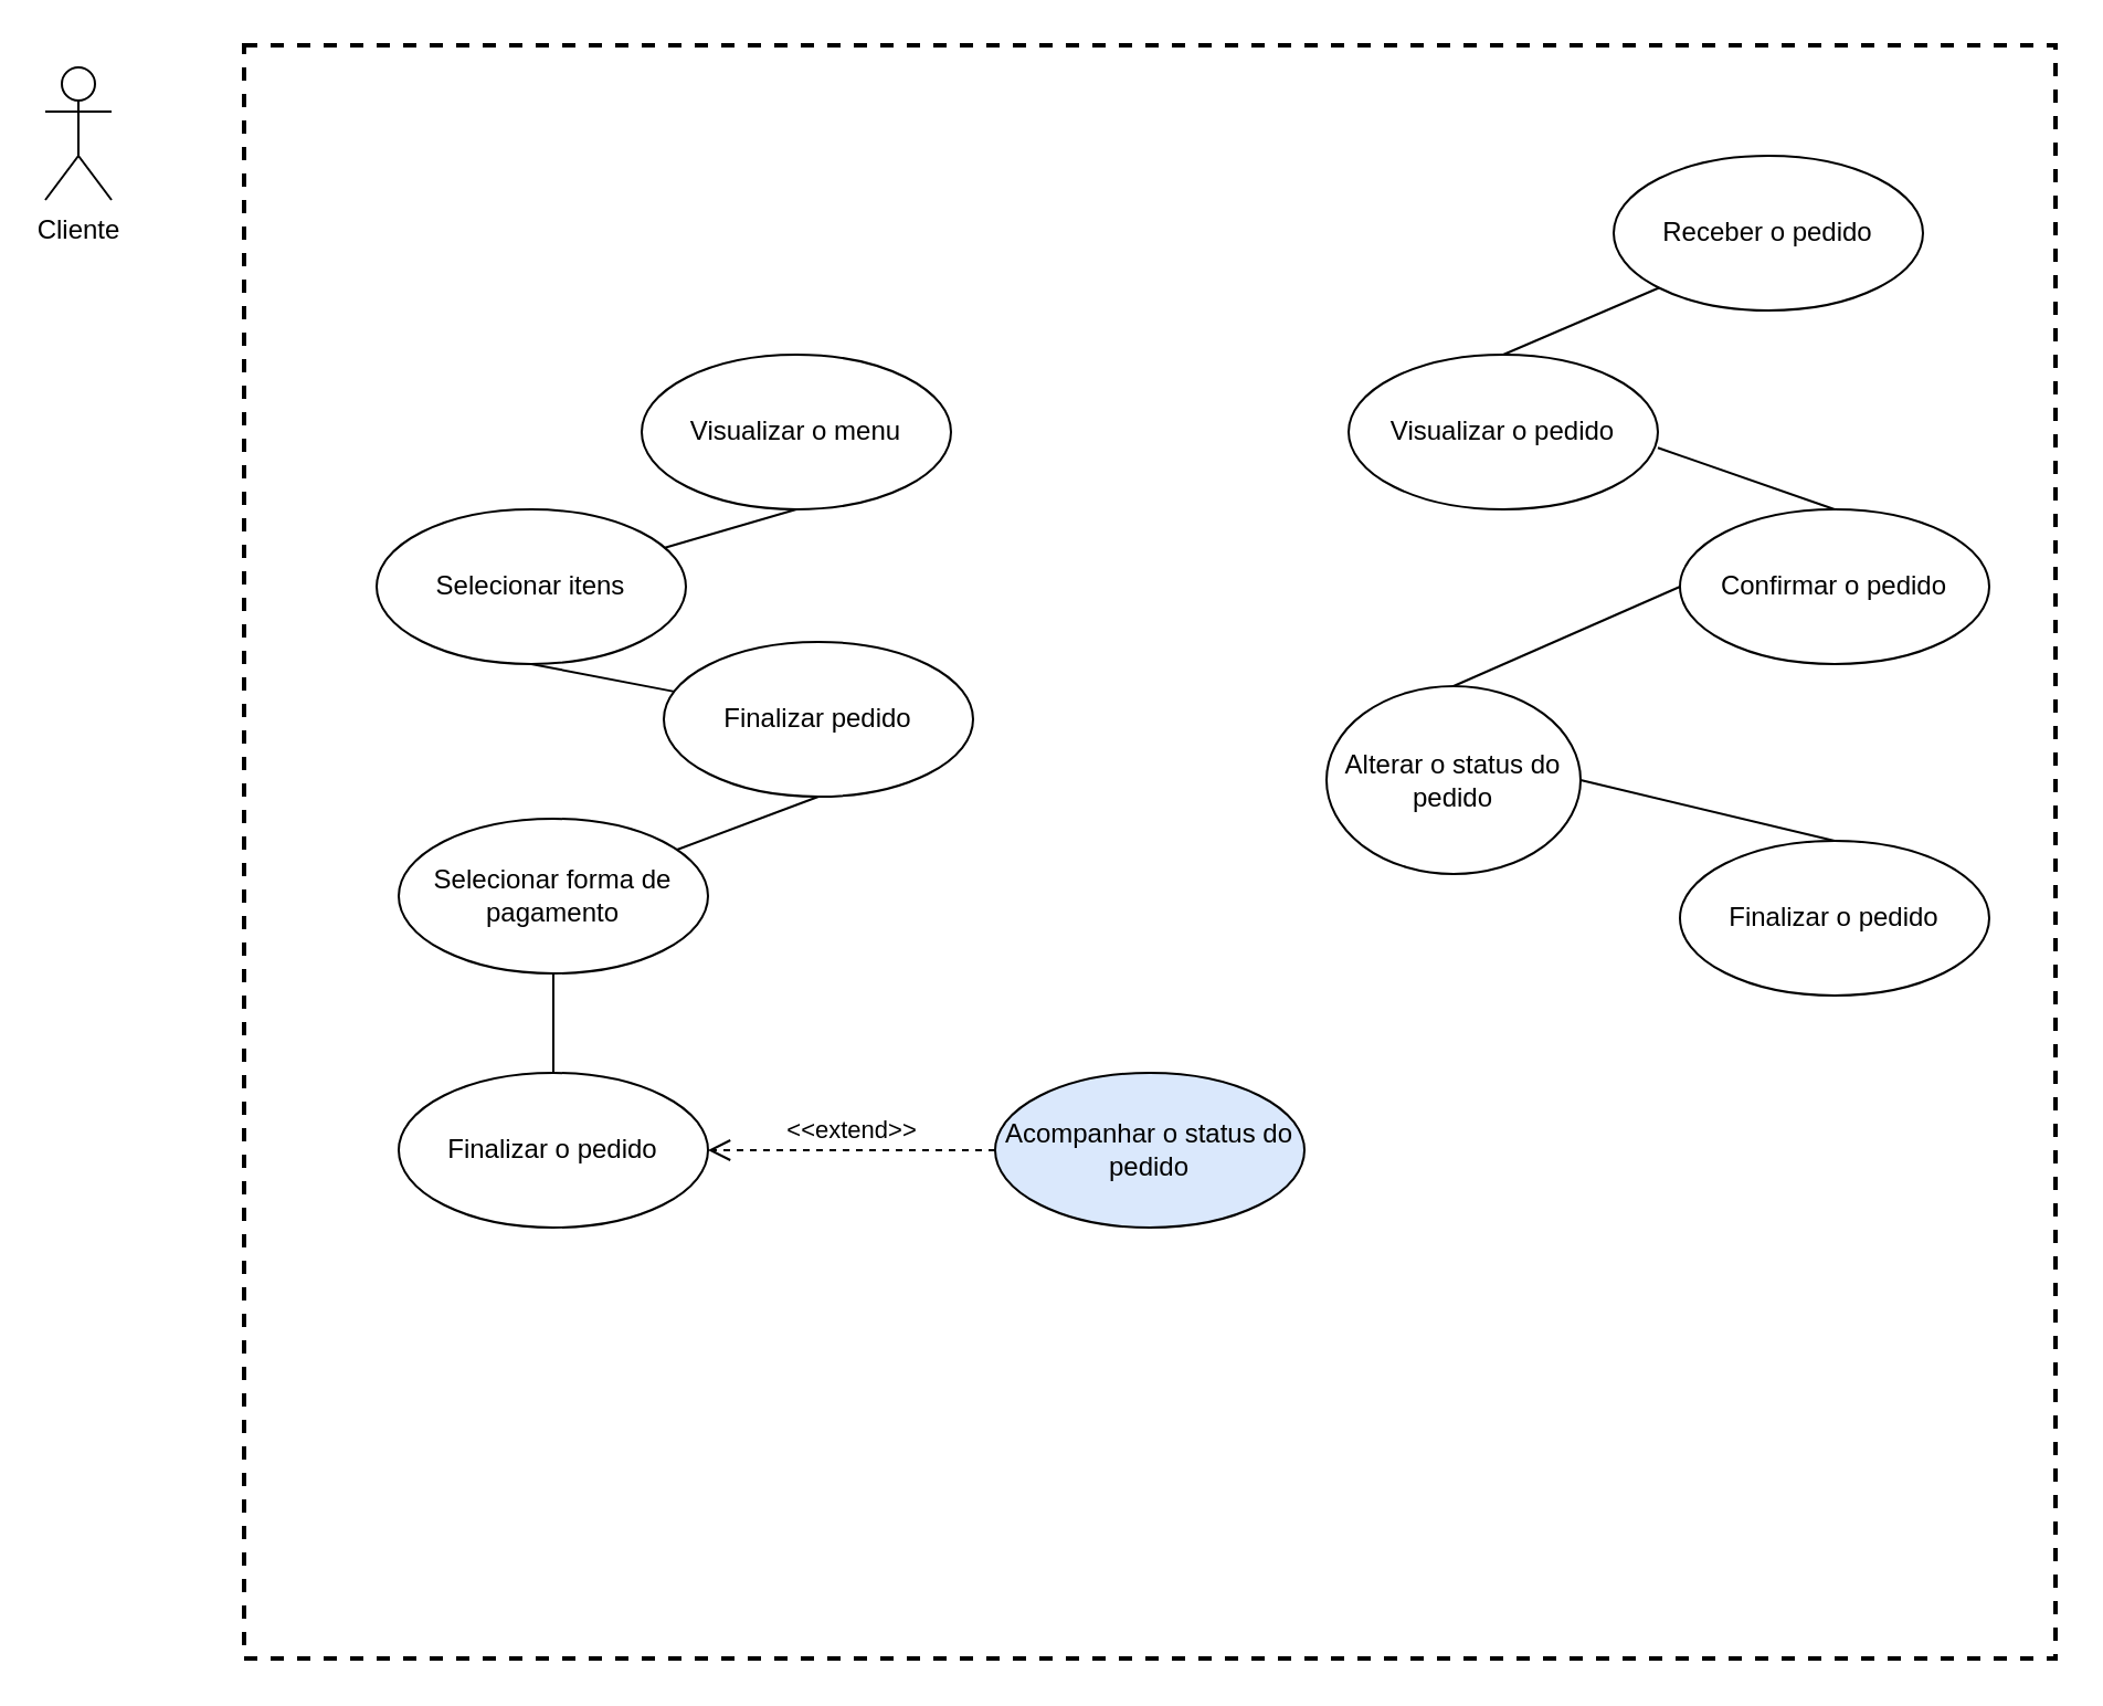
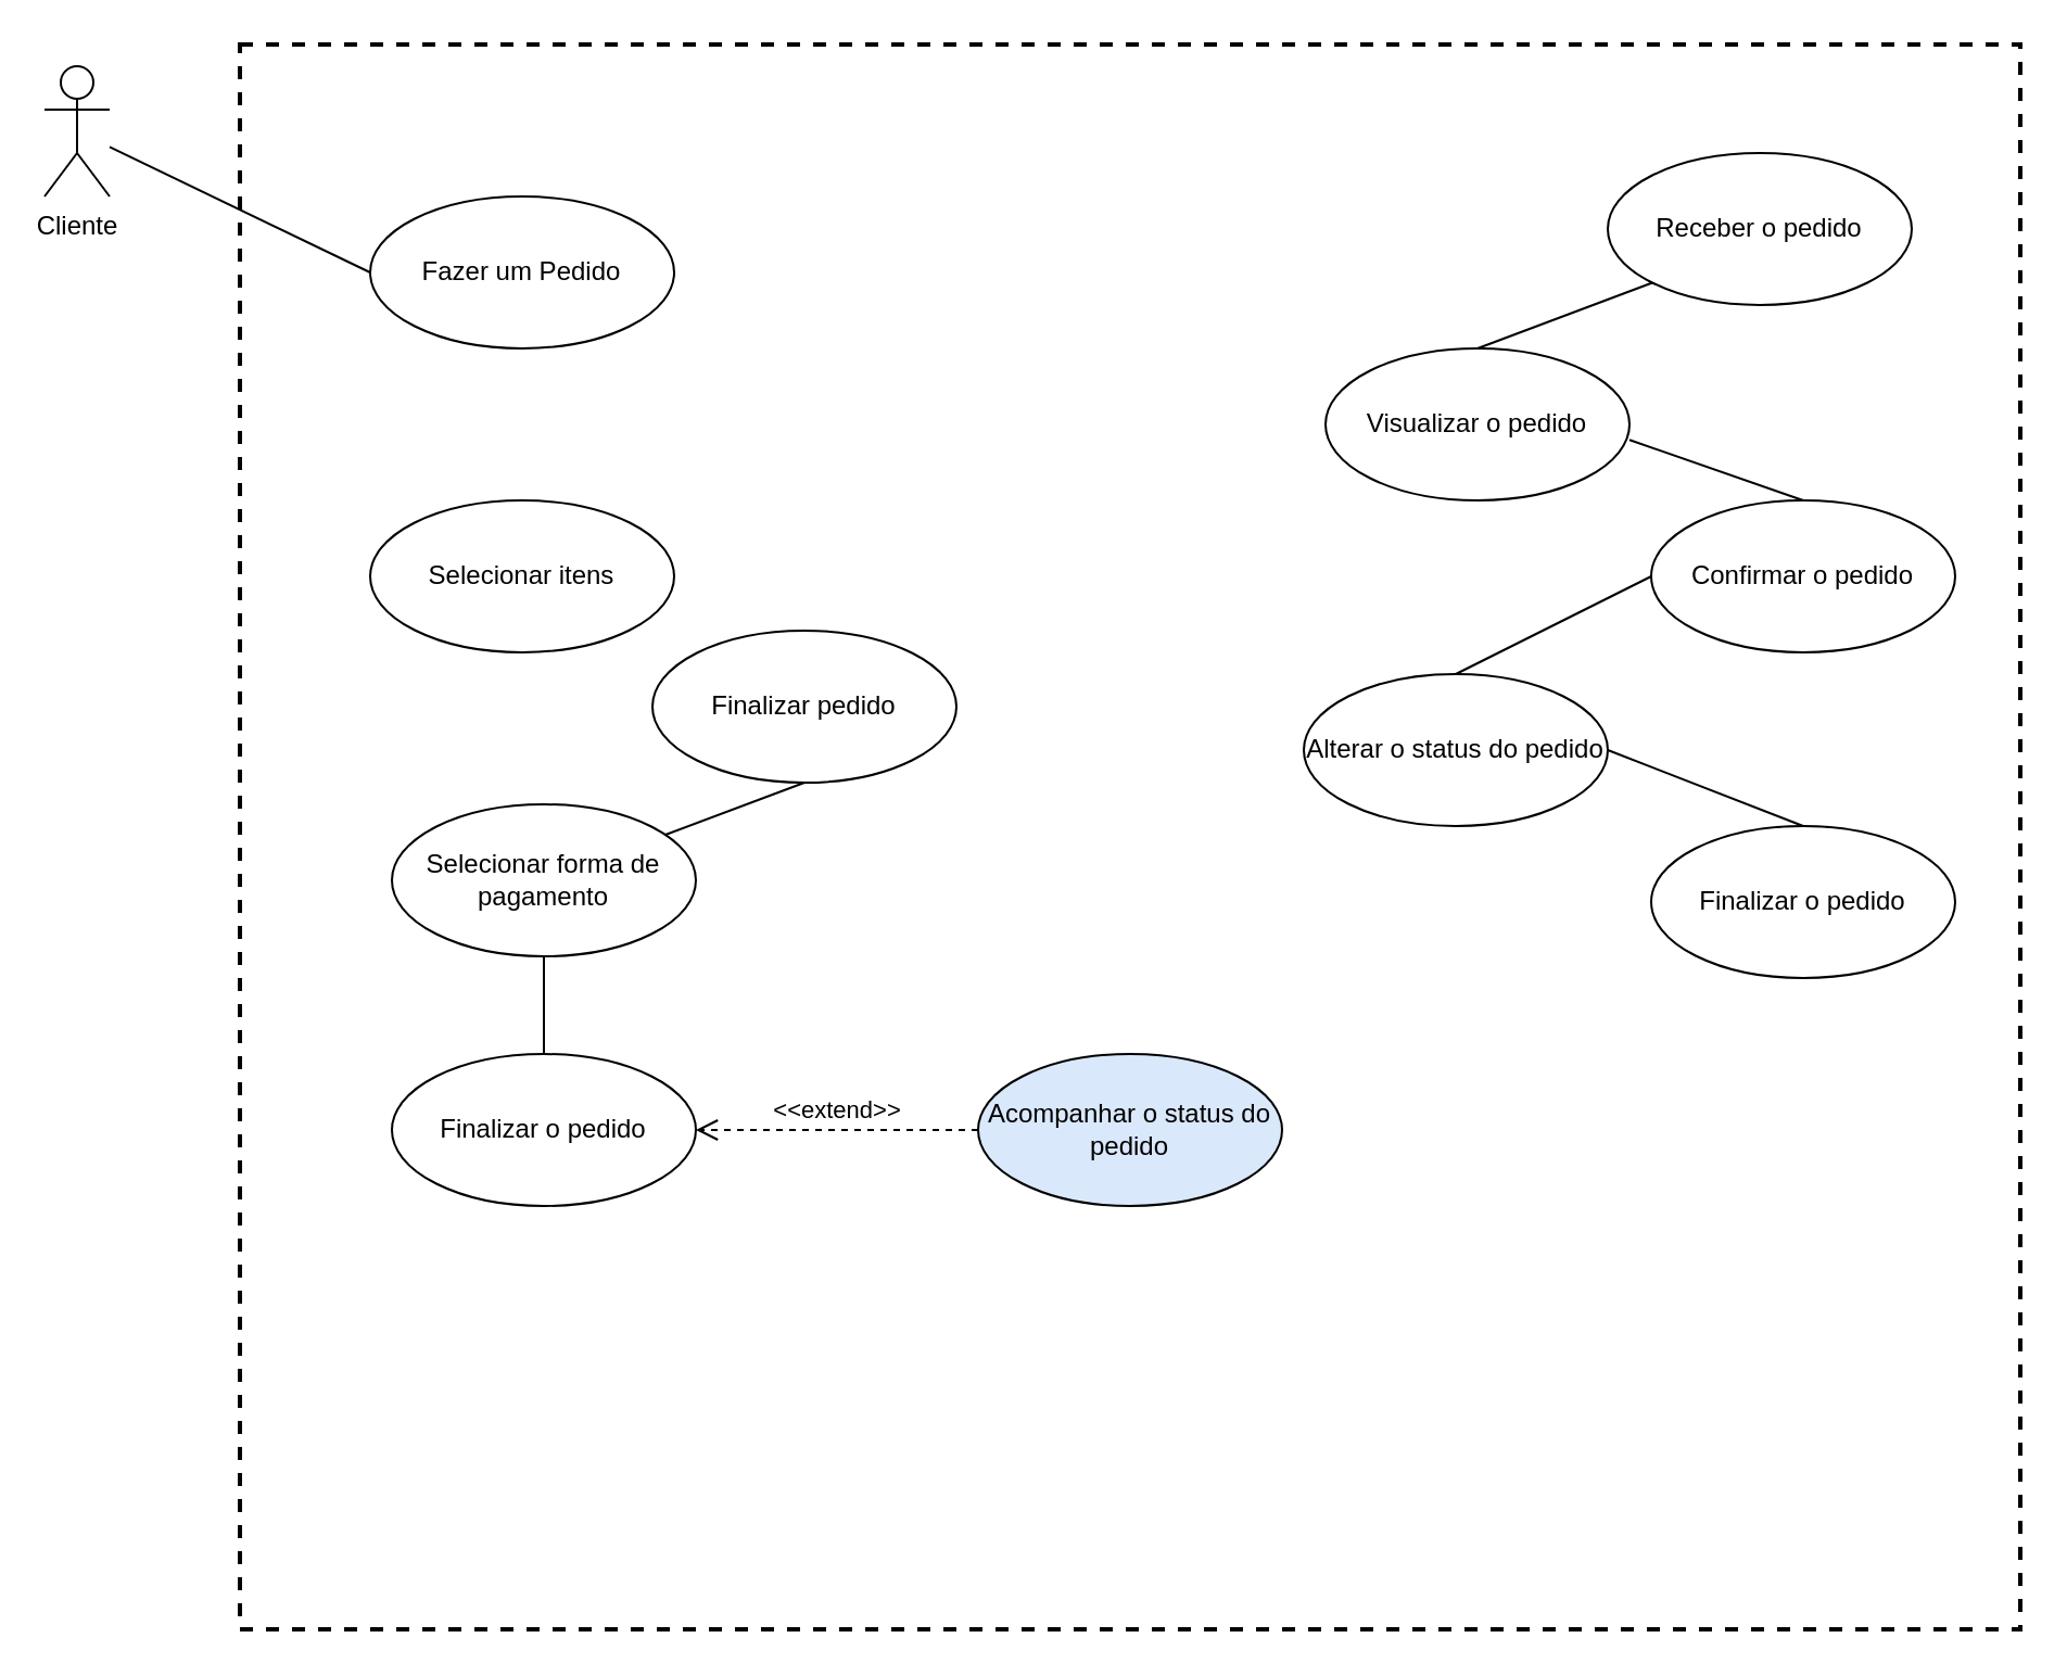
  <mxCell id="0" />
  <mxCell id="1" parent="0" />
  <mxCell id="2" value="Cliente" style="shape=umlActor;verticalLabelPosition=bottom;verticalAlign=top;html=1;outlineConnect=0;" vertex="1" parent="1"><mxGeometry x="20" y="30" width="30" height="60" as="geometry" /></mxCell>
  <mxCell id="3" value="&lt;div&gt;&lt;br&gt;&lt;/div&gt;&lt;div&gt;&lt;br&gt;&lt;/div&gt;" style="html=1;whiteSpace=wrap;fillColor=none;dashed=1;strokeWidth=2;" vertex="1" parent="1"><mxGeometry x="110" y="20" width="820" height="730" as="geometry" /></mxCell>
- <mxCell id="6" value="Visualizar o menu" style="ellipse;whiteSpace=wrap;html=1;" vertex="1" parent="1"><mxGeometry x="290" y="160" width="140" height="70" as="geometry" /></mxCell>
+ <mxCell id="4" value="Fazer um Pedido" style="ellipse;whiteSpace=wrap;html=1;" vertex="1" parent="1"><mxGeometry x="170" y="90" width="140" height="70" as="geometry" /></mxCell>
+ <mxCell id="5" value="" style="endArrow=none;html=1;rounded=0;exitX=0;exitY=0.5;exitDx=0;exitDy=0;" edge="1" parent="1" source="4" target="2"><mxGeometry width="50" height="50" relative="1" as="geometry"><mxPoint x="330" y="240" as="sourcePoint" /><mxPoint x="380" y="190" as="targetPoint" /></mxGeometry></mxCell>
  <mxCell id="7" value="Selecionar itens" style="ellipse;whiteSpace=wrap;html=1;" vertex="1" parent="1"><mxGeometry x="170" y="230" width="140" height="70" as="geometry" /></mxCell>
- <mxCell id="8" value="" style="endArrow=none;html=1;rounded=0;entryX=0.5;entryY=1;entryDx=0;entryDy=0;" edge="1" parent="1" source="7" target="6"><mxGeometry width="50" height="50" relative="1" as="geometry"><mxPoint x="330" y="370" as="sourcePoint" /><mxPoint x="240" y="290" as="targetPoint" /></mxGeometry></mxCell>
  <mxCell id="9" value="Finalizar pedido" style="ellipse;whiteSpace=wrap;html=1;" vertex="1" parent="1"><mxGeometry x="300" y="290" width="140" height="70" as="geometry" /></mxCell>
- <mxCell id="10" value="" style="endArrow=none;html=1;rounded=0;entryX=0.5;entryY=1;entryDx=0;entryDy=0;" edge="1" parent="1" source="9" target="7"><mxGeometry width="50" height="50" relative="1" as="geometry"><mxPoint x="330" y="500" as="sourcePoint" /><mxPoint x="240" y="420" as="targetPoint" /></mxGeometry></mxCell>
  <mxCell id="11" value="Selecionar forma de pagamento" style="ellipse;whiteSpace=wrap;html=1;" vertex="1" parent="1"><mxGeometry x="180" y="370" width="140" height="70" as="geometry" /></mxCell>
  <mxCell id="12" value="" style="endArrow=none;html=1;rounded=0;entryX=0.5;entryY=1;entryDx=0;entryDy=0;" edge="1" parent="1" source="11" target="9"><mxGeometry width="50" height="50" relative="1" as="geometry"><mxPoint x="330" y="630" as="sourcePoint" /><mxPoint x="240" y="550" as="targetPoint" /></mxGeometry></mxCell>
  <mxCell id="13" value="Finalizar o pedido" style="ellipse;whiteSpace=wrap;html=1;" vertex="1" parent="1"><mxGeometry x="180" y="485" width="140" height="70" as="geometry" /></mxCell>
  <mxCell id="14" value="" style="endArrow=none;html=1;rounded=0;exitX=0.5;exitY=0;exitDx=0;exitDy=0;entryX=0.5;entryY=1;entryDx=0;entryDy=0;" edge="1" parent="1" source="13" target="11"><mxGeometry width="50" height="50" relative="1" as="geometry"><mxPoint x="330" y="410" as="sourcePoint" /><mxPoint x="380" y="360" as="targetPoint" /></mxGeometry></mxCell>
- <mxCell id="15" value="Receber o pedido" style="ellipse;whiteSpace=wrap;html=1;" vertex="1" parent="1"><mxGeometry x="730" y="70" width="140" height="70" as="geometry" /></mxCell>
+ <mxCell id="15" value="Receber o pedido" style="ellipse;whiteSpace=wrap;html=1;" vertex="1" parent="1"><mxGeometry x="740" y="70" width="140" height="70" as="geometry" /></mxCell>
  <mxCell id="16" value="Acompanhar o status do pedido" style="ellipse;whiteSpace=wrap;html=1;fillColor=#dae8fc;" vertex="1" parent="1"><mxGeometry x="450" y="485" width="140" height="70" as="geometry" /></mxCell>
  <mxCell id="17" value="Visualizar o pedido" style="ellipse;whiteSpace=wrap;html=1;" vertex="1" parent="1"><mxGeometry x="610" y="160" width="140" height="70" as="geometry" /></mxCell>
  <mxCell id="18" value="Confirmar o pedido" style="ellipse;whiteSpace=wrap;html=1;" vertex="1" parent="1"><mxGeometry x="760" y="230" width="140" height="70" as="geometry" /></mxCell>
- <mxCell id="19" value="Alterar o status do pedido" style="ellipse;whiteSpace=wrap;html=1;" vertex="1" parent="1"><mxGeometry x="600" y="310" width="115" height="85" as="geometry" /></mxCell>
+ <mxCell id="19" value="Alterar o status do pedido" style="ellipse;whiteSpace=wrap;html=1;" vertex="1" parent="1"><mxGeometry x="600" y="310" width="140" height="70" as="geometry" /></mxCell>
  <mxCell id="20" value="Finalizar o pedido" style="ellipse;whiteSpace=wrap;html=1;" vertex="1" parent="1"><mxGeometry x="760" y="380" width="140" height="70" as="geometry" /></mxCell>
  <mxCell id="21" value="&amp;lt;&amp;lt;extend&amp;gt;&amp;gt;" style="html=1;verticalAlign=bottom;endArrow=open;dashed=1;endSize=8;curved=0;rounded=0;entryX=1;entryY=0.5;entryDx=0;entryDy=0;exitX=0;exitY=0.5;exitDx=0;exitDy=0;" edge="1" parent="1" source="16" target="13"><mxGeometry relative="1" as="geometry"><mxPoint x="620" y="360" as="sourcePoint" /><mxPoint x="540" y="360" as="targetPoint" /></mxGeometry></mxCell>
  <mxCell id="22" value="" style="endArrow=none;html=1;rounded=0;entryX=0.5;entryY=0;entryDx=0;entryDy=0;exitX=0;exitY=0.5;exitDx=0;exitDy=0;" edge="1" parent="1" source="18" target="19"><mxGeometry width="50" height="50" relative="1" as="geometry"><mxPoint x="770" y="280" as="sourcePoint" /><mxPoint x="680" y="310" as="targetPoint" /></mxGeometry></mxCell>
  <mxCell id="23" value="" style="endArrow=none;html=1;rounded=0;entryX=0.5;entryY=0;entryDx=0;entryDy=0;exitX=0;exitY=1;exitDx=0;exitDy=0;" edge="1" parent="1" source="15" target="17"><mxGeometry width="50" height="50" relative="1" as="geometry"><mxPoint x="770" y="275" as="sourcePoint" /><mxPoint x="690" y="330" as="targetPoint" /></mxGeometry></mxCell>
  <mxCell id="24" value="" style="endArrow=none;html=1;rounded=0;entryX=1;entryY=0.602;entryDx=0;entryDy=0;exitX=0.5;exitY=0;exitDx=0;exitDy=0;entryPerimeter=0;" edge="1" parent="1" source="18" target="17"><mxGeometry width="50" height="50" relative="1" as="geometry"><mxPoint x="761" y="140" as="sourcePoint" /><mxPoint x="690" y="170" as="targetPoint" /></mxGeometry></mxCell>
  <mxCell id="25" value="" style="endArrow=none;html=1;rounded=0;entryX=1;entryY=0.5;entryDx=0;entryDy=0;exitX=0.5;exitY=0;exitDx=0;exitDy=0;" edge="1" parent="1" source="20" target="19"><mxGeometry width="50" height="50" relative="1" as="geometry"><mxPoint x="840" y="240" as="sourcePoint" /><mxPoint x="760" y="212" as="targetPoint" /></mxGeometry></mxCell>
